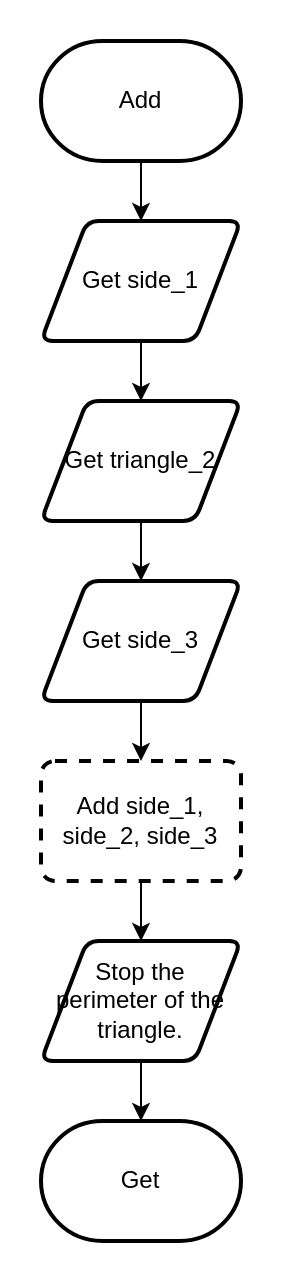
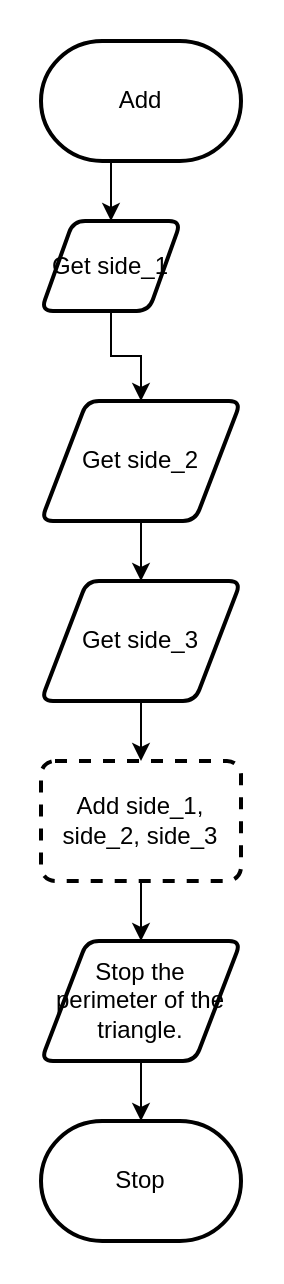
  <mxCell id="0" />
  <mxCell id="1" parent="0" />
  <mxCell id="2" style="edgeStyle=orthogonalEdgeStyle;rounded=0;orthogonalLoop=1;jettySize=auto;html=1;exitX=0.5;exitY=1;exitDx=0;exitDy=0;exitPerimeter=0;entryX=0.5;entryY=0;entryDx=0;entryDy=0;" edge="1" parent="1" source="3" target="5"><mxGeometry relative="1" as="geometry" /></mxCell>
  <mxCell id="3" value="Add" style="strokeWidth=2;html=1;shape=mxgraph.flowchart.terminator;whiteSpace=wrap;" vertex="1" parent="1"><mxGeometry x="20" y="20" width="100" height="60" as="geometry" /></mxCell>
  <mxCell id="4" style="edgeStyle=orthogonalEdgeStyle;rounded=0;orthogonalLoop=1;jettySize=auto;html=1;exitX=0.5;exitY=1;exitDx=0;exitDy=0;entryX=0.5;entryY=0;entryDx=0;entryDy=0;" edge="1" parent="1" source="5" target="7"><mxGeometry relative="1" as="geometry" /></mxCell>
- <mxCell id="5" value="Get side_1" style="shape=parallelogram;html=1;strokeWidth=2;perimeter=parallelogramPerimeter;whiteSpace=wrap;rounded=1;arcSize=12;size=0.23;" vertex="1" parent="1"><mxGeometry x="20" y="110" width="100" height="60" as="geometry" /></mxCell>
+ <mxCell id="5" value="Get side_1" style="shape=parallelogram;html=1;strokeWidth=2;perimeter=parallelogramPerimeter;whiteSpace=wrap;rounded=1;arcSize=12;size=0.23;" vertex="1" parent="1"><mxGeometry x="20" y="110" width="70" height="45" as="geometry" /></mxCell>
  <mxCell id="6" style="edgeStyle=orthogonalEdgeStyle;rounded=0;orthogonalLoop=1;jettySize=auto;html=1;exitX=0.5;exitY=1;exitDx=0;exitDy=0;entryX=0.5;entryY=0;entryDx=0;entryDy=0;" edge="1" parent="1" source="7" target="9"><mxGeometry relative="1" as="geometry" /></mxCell>
- <mxCell id="7" value="Get triangle_2" style="shape=parallelogram;html=1;strokeWidth=2;perimeter=parallelogramPerimeter;whiteSpace=wrap;rounded=1;arcSize=12;size=0.23;" vertex="1" parent="1"><mxGeometry x="20" y="200" width="100" height="60" as="geometry" /></mxCell>
+ <mxCell id="7" value="Get side_2" style="shape=parallelogram;html=1;strokeWidth=2;perimeter=parallelogramPerimeter;whiteSpace=wrap;rounded=1;arcSize=12;size=0.23;" vertex="1" parent="1"><mxGeometry x="20" y="200" width="100" height="60" as="geometry" /></mxCell>
  <mxCell id="8" style="edgeStyle=orthogonalEdgeStyle;rounded=0;orthogonalLoop=1;jettySize=auto;html=1;exitX=0.5;exitY=1;exitDx=0;exitDy=0;entryX=0.5;entryY=0;entryDx=0;entryDy=0;" edge="1" parent="1" source="9" target="11"><mxGeometry relative="1" as="geometry" /></mxCell>
  <mxCell id="9" value="Get side_3" style="shape=parallelogram;html=1;strokeWidth=2;perimeter=parallelogramPerimeter;whiteSpace=wrap;rounded=1;arcSize=12;size=0.23;" vertex="1" parent="1"><mxGeometry x="20" y="290" width="100" height="60" as="geometry" /></mxCell>
  <mxCell id="10" style="edgeStyle=orthogonalEdgeStyle;rounded=0;orthogonalLoop=1;jettySize=auto;html=1;exitX=0.5;exitY=1;exitDx=0;exitDy=0;entryX=0.5;entryY=0;entryDx=0;entryDy=0;" edge="1" parent="1" source="11" target="13"><mxGeometry relative="1" as="geometry" /></mxCell>
  <mxCell id="11" value="Add side_1, side_2, side_3" style="rounded=1;whiteSpace=wrap;html=1;absoluteArcSize=1;arcSize=14;strokeWidth=2;dashed=1;" vertex="1" parent="1"><mxGeometry x="20" y="380" width="100" height="60" as="geometry" /></mxCell>
  <mxCell id="12" style="edgeStyle=orthogonalEdgeStyle;rounded=0;orthogonalLoop=1;jettySize=auto;html=1;exitX=0.5;exitY=1;exitDx=0;exitDy=0;entryX=0.5;entryY=0;entryDx=0;entryDy=0;entryPerimeter=0;" edge="1" parent="1" source="13" target="14"><mxGeometry relative="1" as="geometry" /></mxCell>
  <mxCell id="13" value="Stop the perimeter of the triangle." style="shape=parallelogram;html=1;strokeWidth=2;perimeter=parallelogramPerimeter;whiteSpace=wrap;rounded=1;arcSize=12;size=0.23;" vertex="1" parent="1"><mxGeometry x="20" y="470" width="100" height="60" as="geometry" /></mxCell>
- <mxCell id="14" value="Get" style="strokeWidth=2;html=1;shape=mxgraph.flowchart.terminator;whiteSpace=wrap;" vertex="1" parent="1"><mxGeometry x="20" y="560" width="100" height="60" as="geometry" /></mxCell>
+ <mxCell id="14" value="Stop" style="strokeWidth=2;html=1;shape=mxgraph.flowchart.terminator;whiteSpace=wrap;" vertex="1" parent="1"><mxGeometry x="20" y="560" width="100" height="60" as="geometry" /></mxCell>
